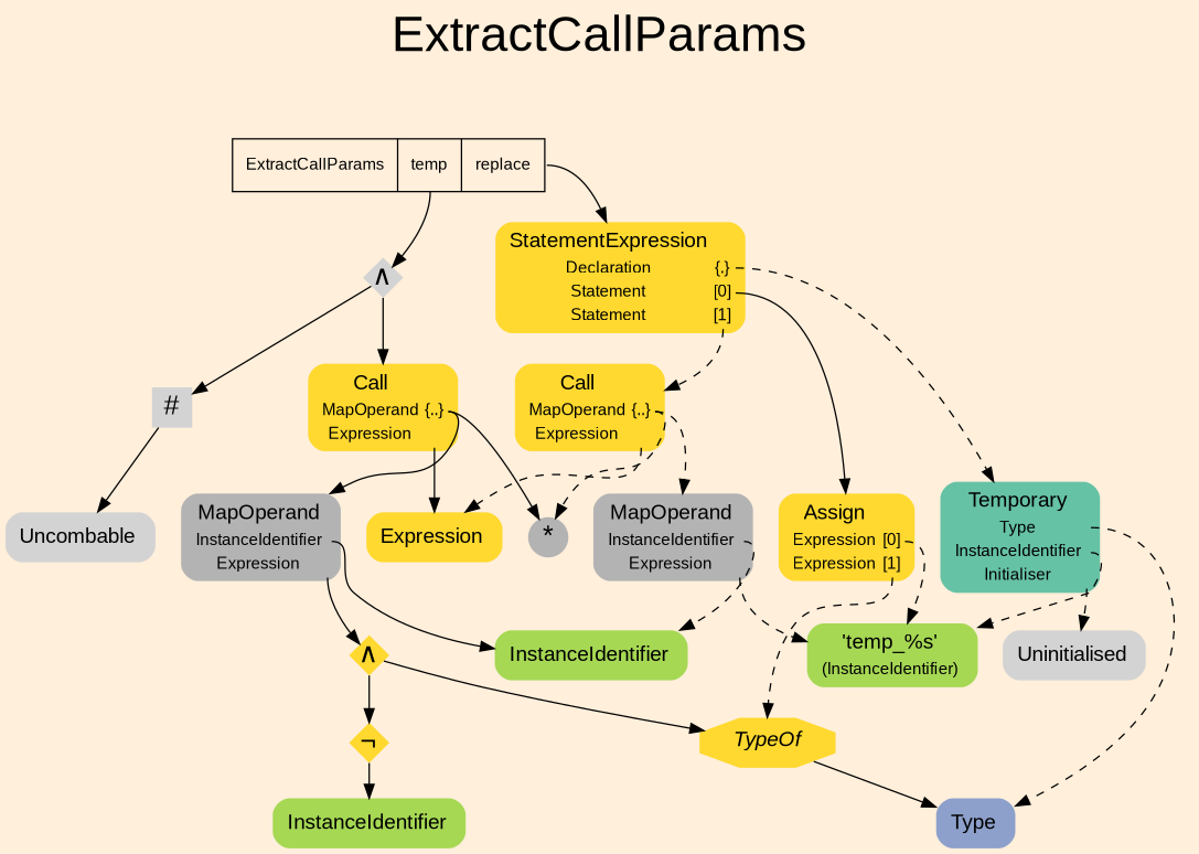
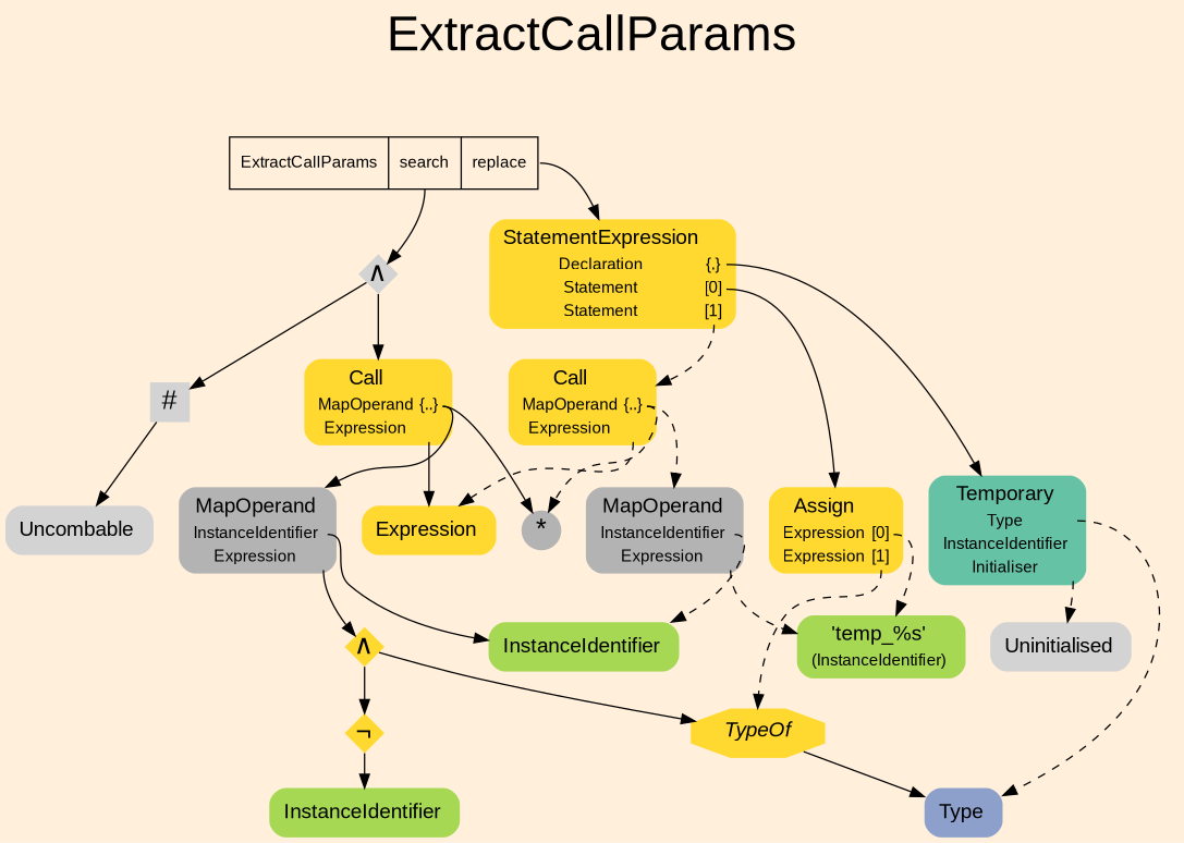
  digraph {
    bgcolor=antiquewhite1
    color=black
    fontcolor=black
    fontname=Arial
    fontsize=36
    label=ExtractCallParams
    labelloc=t
    rankdir=TB
    ranksep=0.3
    node [fillcolor="/set28/6" fontname=Arial fontsize=12 shape=plaintext style="rounded,filled"]
    edge [color=black fontcolor=black fontname=Arial tailport=port0]
-   n1 [color=black fillcolor=antiquewhite1 fontcolor=black label="<fixed> ExtractCallParams | <port0> temp | <port1> replace" shape=record style=filled]
+   n1 [color=black fillcolor=antiquewhite1 fontcolor=black label="<fixed> ExtractCallParams | <port0> search | <port1> replace" shape=record style=filled]
    n2 [fixedsize=true fontsize=20 height=0.4 label=<∧> penwidth=0.0 shape=diamond style=filled width=0.4 fillcolor=""]
    n3 [label=<<TABLE BORDER="0" CELLBORDER="0" CELLSPACING="0">      <TR><TD><FONT POINT-SIZE="15.0">StatementExpression</FONT></TD><TD></TD></TR>      <TR><TD>Declaration</TD><TD PORT="port0">{.}</TD></TR>      <TR><TD>Statement</TD><TD PORT="port1">[0]</TD></TR>      <TR><TD>Statement</TD><TD PORT="port2">[1]</TD></TR>     </TABLE>>]
    n4 [label=<<TABLE BORDER="0" CELLBORDER="0" CELLSPACING="0">      <TR><TD><FONT POINT-SIZE="15.0">Call</FONT></TD><TD></TD></TR>      <TR><TD>MapOperand</TD><TD PORT="port0">{..}</TD></TR>      <TR><TD>Expression</TD><TD PORT="port1"></TD></TR>     </TABLE>>]
    n5 [fixedsize=true fontsize=20 height=0.4 label=<#> penwidth=0.0 shape=square style=filled width=0.4 fillcolor=""]
    n6 [fillcolor="/set28/1" label=<<TABLE BORDER="0" CELLBORDER="0" CELLSPACING="0">      <TR><TD><FONT POINT-SIZE="15.0">Temporary</FONT></TD><TD></TD></TR>      <TR><TD>Type</TD><TD PORT="port0"></TD></TR>      <TR><TD>InstanceIdentifier</TD><TD PORT="port1"></TD></TR>      <TR><TD>Initialiser</TD><TD PORT="port2"></TD></TR>     </TABLE>>]
    n7 [label=<<TABLE BORDER="0" CELLBORDER="0" CELLSPACING="0">      <TR><TD><FONT POINT-SIZE="15.0">Assign</FONT></TD><TD></TD></TR>      <TR><TD>Expression</TD><TD PORT="port0">[0]</TD></TR>      <TR><TD>Expression</TD><TD PORT="port1">[1]</TD></TR>     </TABLE>>]
    n8 [label=<<TABLE BORDER="0" CELLBORDER="0" CELLSPACING="0">      <TR><TD><FONT POINT-SIZE="15.0">Call</FONT></TD><TD></TD></TR>      <TR><TD>MapOperand</TD><TD PORT="port0">{..}</TD></TR>      <TR><TD>Expression</TD><TD PORT="port1"></TD></TR>     </TABLE>>]
    n9 [fillcolor="/set28/8" fixedsize=true fontsize=20 height=0.4 label=<*> penwidth=0.0 shape=circle style=filled width=0.4]
    n10 [fillcolor="/set28/8" label=<<TABLE BORDER="0" CELLBORDER="0" CELLSPACING="0">      <TR><TD><FONT POINT-SIZE="15.0">MapOperand</FONT></TD><TD></TD></TR>      <TR><TD>InstanceIdentifier</TD><TD PORT="port0"></TD></TR>      <TR><TD>Expression</TD><TD PORT="port1"></TD></TR>     </TABLE>>]
    n11 [label=<<TABLE BORDER="0" CELLBORDER="0" CELLSPACING="0">      <TR><TD><FONT POINT-SIZE="15.0">Expression</FONT></TD><TD></TD></TR>     </TABLE>>]
    n12 [label=<<TABLE BORDER="0" CELLBORDER="0" CELLSPACING="0">      <TR><TD><FONT POINT-SIZE="15.0">Uncombable</FONT></TD><TD></TD></TR>     </TABLE>> fillcolor=""]
    n13 [fillcolor="/set28/3" label=<<TABLE BORDER="0" CELLBORDER="0" CELLSPACING="0">      <TR><TD><FONT POINT-SIZE="15.0">Type</FONT></TD><TD></TD></TR>     </TABLE>>]
    n14 [fillcolor="/set28/5" label=<<TABLE BORDER="0" CELLBORDER="0" CELLSPACING="0">      <TR><TD><FONT POINT-SIZE="15.0">'temp_%s'</FONT></TD><TD></TD></TR>      <TR><TD>(InstanceIdentifier)</TD><TD PORT="port0"></TD></TR>     </TABLE>>]
    n15 [label=<<TABLE BORDER="0" CELLBORDER="0" CELLSPACING="0">      <TR><TD><FONT POINT-SIZE="15.0">Uninitialised</FONT></TD><TD></TD></TR>     </TABLE>> fillcolor=""]
    n16 [fontsize=15 label=<<I>TypeOf</I>> penwidth=0.0 shape=octagon style=filled]
    n17 [fillcolor="/set28/8" label=<<TABLE BORDER="0" CELLBORDER="0" CELLSPACING="0">      <TR><TD><FONT POINT-SIZE="15.0">MapOperand</FONT></TD><TD></TD></TR>      <TR><TD>InstanceIdentifier</TD><TD PORT="port0"></TD></TR>      <TR><TD>Expression</TD><TD PORT="port1"></TD></TR>     </TABLE>>]
    n18 [fillcolor="/set28/5" label=<<TABLE BORDER="0" CELLBORDER="0" CELLSPACING="0">      <TR><TD><FONT POINT-SIZE="15.0">InstanceIdentifier</FONT></TD><TD></TD></TR>     </TABLE>>]
    n19 [fixedsize=true fontsize=20 height=0.4 label=<∧> penwidth=0.0 shape=diamond style=filled width=0.4]
    n20 [fixedsize=true fontsize=20 height=0.4 label=<¬> penwidth=0.0 shape=diamond style=filled width=0.4]
    n21 [fillcolor="/set28/5" label=<<TABLE BORDER="0" CELLBORDER="0" CELLSPACING="0">      <TR><TD><FONT POINT-SIZE="15.0">InstanceIdentifier</FONT></TD><TD></TD></TR>     </TABLE>>]
    n1 -> n2
    n1 -> n3 [style=solid tailport=port1]
    n2 -> n4
    n2 -> n5
-   n3 -> n6 [style=dashed]
+   n3 -> n6 [style=solid]
    n3 -> n7 [style=solid tailport=port1]
    n3 -> n8 [style=dashed tailport=port2]
    n4 -> n9
    n4 -> n10
    n4 -> n11 [tailport=port1]
    n5 -> n12
    n6 -> n13 [style=dashed]
-   n6 -> n14 [style=dashed tailport=port1]
    n6 -> n15 [style=dashed tailport=port2]
    n7 -> n14 [style=dashed]
    n7 -> n16 [style=dashed tailport=port1]
    n8 -> n9 [style=dashed]
    n8 -> n11 [style=dashed tailport=port1]
    n8 -> n17 [style=dashed]
    n10 -> n18
    n10 -> n19 [tailport=port1]
    n16 -> n13
    n17 -> n14 [style=dashed tailport=port1]
    n17 -> n18 [style=dashed]
    n19 -> n16
    n19 -> n20
    n20 -> n21
  }
